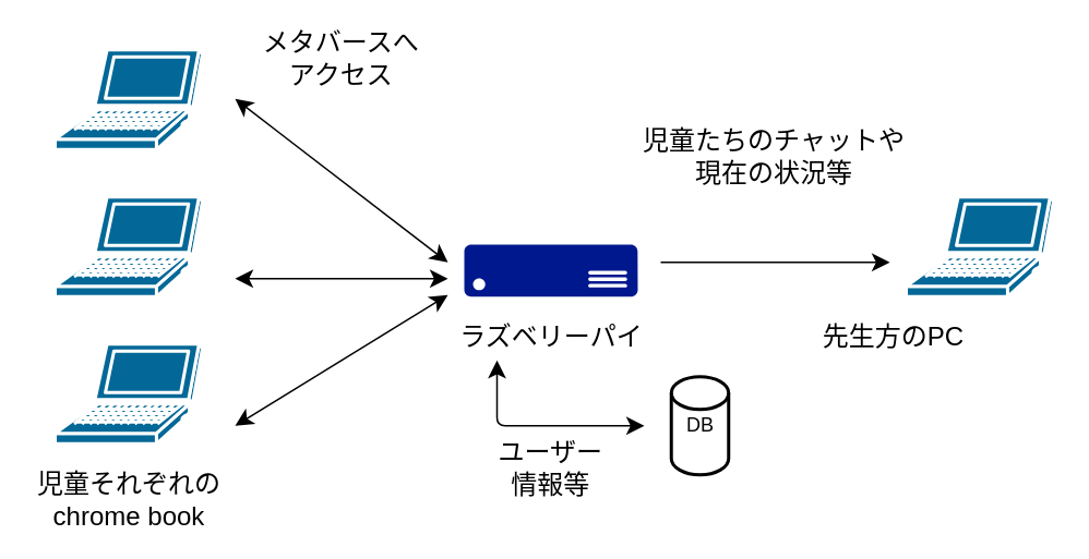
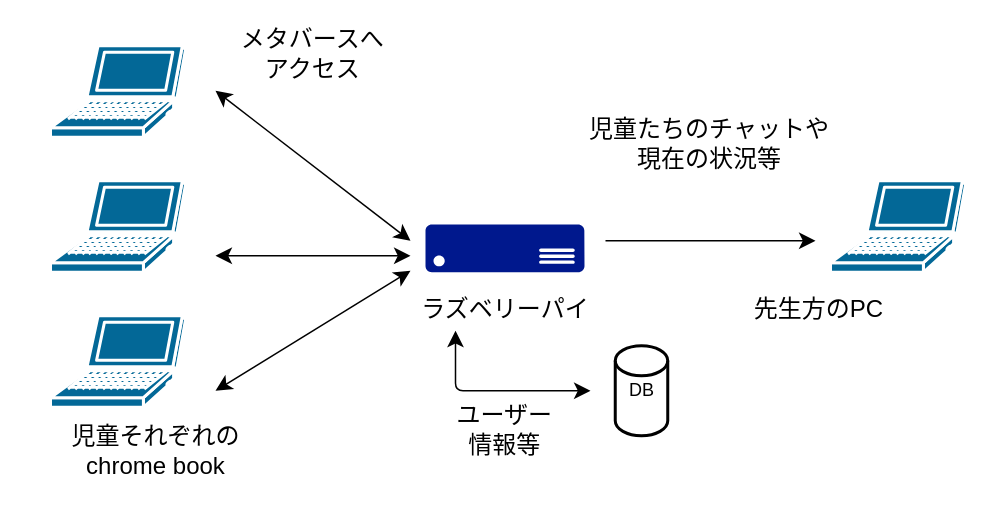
  <mxCell id="0" />
  <mxCell id="1" parent="0" />
  <mxCell id="2" value="" style="shape=mxgraph.cisco.computers_and_peripherals.laptop;html=1;pointerEvents=1;dashed=0;fillColor=#036897;strokeColor=#ffffff;strokeWidth=2;verticalLabelPosition=bottom;verticalAlign=top;align=center;outlineConnect=0;" vertex="1" parent="1"><mxGeometry x="33" y="30" width="90" height="61" as="geometry" /></mxCell>
  <mxCell id="3" value="" style="shape=mxgraph.cisco.computers_and_peripherals.laptop;html=1;pointerEvents=1;dashed=0;fillColor=#036897;strokeColor=#ffffff;strokeWidth=2;verticalLabelPosition=bottom;verticalAlign=top;align=center;outlineConnect=0;" vertex="1" parent="1"><mxGeometry x="33" y="120" width="90" height="61" as="geometry" /></mxCell>
  <mxCell id="4" value="" style="shape=mxgraph.cisco.computers_and_peripherals.laptop;html=1;pointerEvents=1;dashed=0;fillColor=#036897;strokeColor=#ffffff;strokeWidth=2;verticalLabelPosition=bottom;verticalAlign=top;align=center;outlineConnect=0;" vertex="1" parent="1"><mxGeometry x="33" y="210" width="90" height="61" as="geometry" /></mxCell>
- <mxCell id="5" value="&lt;div&gt;児童それぞれの&lt;/div&gt;chrome book" style="text;strokeColor=none;fillColor=none;html=1;align=center;verticalAlign=middle;whiteSpace=wrap;rounded=0;fontSize=16;" vertex="1" parent="1"><mxGeometry x="20.5" y="290" width="115" height="30" as="geometry" /></mxCell>
+ <mxCell id="5" value="&lt;div&gt;児童それぞれの&lt;/div&gt;chrome book" style="text;strokeColor=none;fillColor=none;html=1;align=center;verticalAlign=middle;whiteSpace=wrap;rounded=0;fontSize=16;" vertex="1" parent="1"><mxGeometry x="45.5" y="285" width="115" height="30" as="geometry" /></mxCell>
  <mxCell id="6" value="" style="sketch=0;aspect=fixed;pointerEvents=1;shadow=0;dashed=0;html=1;strokeColor=none;labelPosition=center;verticalLabelPosition=bottom;verticalAlign=top;align=center;fillColor=#00188D;shape=mxgraph.azure.server" vertex="1" parent="1"><mxGeometry x="283" y="149.2" width="106" height="31.8" as="geometry" /></mxCell>
  <mxCell id="7" value="ラズベリーパイ" style="text;strokeColor=none;fillColor=none;html=1;align=center;verticalAlign=middle;whiteSpace=wrap;rounded=0;fontSize=16;" vertex="1" parent="1"><mxGeometry x="262.5" y="190" width="147" height="30" as="geometry" /></mxCell>
  <mxCell id="8" value="メタバースへアクセス" style="text;strokeColor=none;fillColor=none;html=1;align=center;verticalAlign=middle;whiteSpace=wrap;rounded=0;fontSize=16;" vertex="1" parent="1"><mxGeometry x="152.5" y="20" width="110" height="30" as="geometry" /></mxCell>
  <mxCell id="9" value="DB" style="strokeWidth=2;html=1;shape=mxgraph.flowchart.database;whiteSpace=wrap;" vertex="1" parent="1"><mxGeometry x="409.5" y="230" width="35" height="60" as="geometry" /></mxCell>
  <mxCell id="10" value="" style="endArrow=classic;startArrow=classic;html=1;rounded=0;fontSize=12;startSize=8;endSize=8;curved=1;" edge="1" parent="1"><mxGeometry width="50" height="50" relative="1" as="geometry"><mxPoint x="303" y="220" as="sourcePoint" /><mxPoint x="393" y="260" as="targetPoint" /><Array as="points"><mxPoint x="303" y="250" /><mxPoint x="303" y="260" /><mxPoint x="313" y="260" /></Array></mxGeometry></mxCell>
  <mxCell id="11" value="ユーザー情報等" style="text;strokeColor=none;fillColor=none;html=1;align=center;verticalAlign=middle;whiteSpace=wrap;rounded=0;fontSize=16;" vertex="1" parent="1"><mxGeometry x="296" y="271" width="80" height="30" as="geometry" /></mxCell>
  <mxCell id="12" value="" style="endArrow=classic;html=1;rounded=0;fontSize=12;startSize=8;endSize=8;curved=1;" edge="1" parent="1"><mxGeometry width="50" height="50" relative="1" as="geometry"><mxPoint x="403" y="160" as="sourcePoint" /><mxPoint x="543" y="160" as="targetPoint" /></mxGeometry></mxCell>
  <mxCell id="13" value="" style="shape=mxgraph.cisco.computers_and_peripherals.laptop;html=1;pointerEvents=1;dashed=0;fillColor=#036897;strokeColor=#ffffff;strokeWidth=2;verticalLabelPosition=bottom;verticalAlign=top;align=center;outlineConnect=0;" vertex="1" parent="1"><mxGeometry x="553" y="120" width="90" height="61" as="geometry" /></mxCell>
  <mxCell id="14" value="先生方のPC" style="text;strokeColor=none;fillColor=none;html=1;align=center;verticalAlign=middle;whiteSpace=wrap;rounded=0;fontSize=16;" vertex="1" parent="1"><mxGeometry x="493" y="190" width="105" height="30" as="geometry" /></mxCell>
  <mxCell id="15" value="児童たちのチャットや現在の状況等" style="text;strokeColor=none;fillColor=none;html=1;align=center;verticalAlign=middle;whiteSpace=wrap;rounded=0;fontSize=16;" vertex="1" parent="1"><mxGeometry x="389" y="80" width="167" height="30" as="geometry" /></mxCell>
  <mxCell id="16" value="" style="endArrow=classic;startArrow=classic;html=1;rounded=0;fontSize=12;startSize=8;endSize=8;curved=1;" edge="1" parent="1"><mxGeometry width="50" height="50" relative="1" as="geometry"><mxPoint x="143" y="60" as="sourcePoint" /><mxPoint x="273" y="160" as="targetPoint" /></mxGeometry></mxCell>
  <mxCell id="17" value="" style="endArrow=classic;startArrow=classic;html=1;rounded=0;fontSize=12;startSize=8;endSize=8;curved=1;" edge="1" parent="1"><mxGeometry width="50" height="50" relative="1" as="geometry"><mxPoint x="143" y="170" as="sourcePoint" /><mxPoint x="273" y="170" as="targetPoint" /></mxGeometry></mxCell>
  <mxCell id="18" value="" style="endArrow=classic;startArrow=classic;html=1;rounded=0;fontSize=12;startSize=8;endSize=8;curved=1;" edge="1" parent="1"><mxGeometry width="50" height="50" relative="1" as="geometry"><mxPoint x="143" y="260" as="sourcePoint" /><mxPoint x="273" y="180" as="targetPoint" /></mxGeometry></mxCell>
